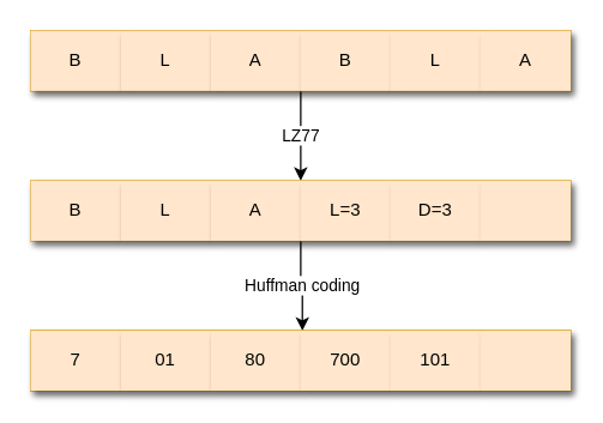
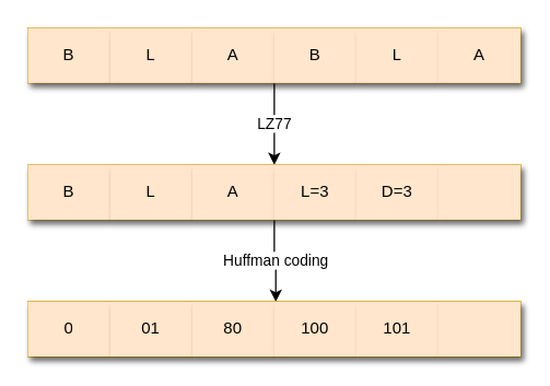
  <mxCell id="0" />
  <mxCell id="1" parent="0" />
  <mxCell id="2" value="LZ77" style="edgeStyle=orthogonalEdgeStyle;rounded=0;orthogonalLoop=1;jettySize=auto;html=1;exitX=0.5;exitY=1;exitDx=0;exitDy=0;" edge="1" parent="1" source="3" target="12"><mxGeometry relative="1" as="geometry" /></mxCell>
  <mxCell id="3" value="" style="shape=table;html=1;whiteSpace=wrap;startSize=0;container=1;collapsible=0;childLayout=tableLayout;columnLines=0;rowLines=0;strokeColor=#d79b00;swimlaneFillColor=none;shadow=1;sketch=0;fillColor=#ffe6cc;" vertex="1" parent="1"><mxGeometry x="20" y="20" width="360" height="40" as="geometry" /></mxCell>
  <mxCell id="4" value="" style="shape=tableRow;horizontal=0;startSize=0;swimlaneHead=0;swimlaneBody=0;top=0;left=0;bottom=0;right=0;collapsible=0;dropTarget=0;fillColor=#ffe6cc;points=[[0,0.5],[1,0.5]];portConstraint=eastwest;strokeColor=#d79b00;swimlaneFillColor=none;shadow=1;sketch=0;" vertex="1" parent="3"><mxGeometry width="360" height="40" as="geometry" /></mxCell>
  <mxCell id="5" value="B" style="shape=partialRectangle;html=1;whiteSpace=wrap;connectable=0;fillColor=#ffe6cc;top=0;left=0;bottom=0;right=0;overflow=hidden;fontSize=12;strokeColor=#d79b00;swimlaneFillColor=none;shadow=1;sketch=0;" vertex="1" parent="4"><mxGeometry width="60" height="40" as="geometry"><mxRectangle width="60" height="40" as="alternateBounds" /></mxGeometry></mxCell>
  <mxCell id="6" value="L" style="shape=partialRectangle;html=1;whiteSpace=wrap;connectable=0;fillColor=#ffe6cc;top=0;left=0;bottom=0;right=0;overflow=hidden;fontSize=12;strokeColor=#d79b00;swimlaneFillColor=none;shadow=1;sketch=0;" vertex="1" parent="4"><mxGeometry x="60" width="60" height="40" as="geometry"><mxRectangle width="60" height="40" as="alternateBounds" /></mxGeometry></mxCell>
  <mxCell id="7" value="A" style="shape=partialRectangle;html=1;whiteSpace=wrap;connectable=0;fillColor=#ffe6cc;top=0;left=0;bottom=0;right=0;overflow=hidden;fontSize=12;strokeColor=#d79b00;swimlaneFillColor=none;shadow=1;sketch=0;" vertex="1" parent="4"><mxGeometry x="120" width="60" height="40" as="geometry"><mxRectangle width="60" height="40" as="alternateBounds" /></mxGeometry></mxCell>
  <mxCell id="8" value="B" style="shape=partialRectangle;html=1;whiteSpace=wrap;connectable=0;fillColor=#ffe6cc;top=0;left=0;bottom=0;right=0;overflow=hidden;fontSize=12;strokeColor=#d79b00;swimlaneFillColor=none;shadow=1;sketch=0;" vertex="1" parent="4"><mxGeometry x="180" width="60" height="40" as="geometry"><mxRectangle width="60" height="40" as="alternateBounds" /></mxGeometry></mxCell>
  <mxCell id="9" value="L" style="shape=partialRectangle;html=1;whiteSpace=wrap;connectable=0;fillColor=#ffe6cc;top=0;left=0;bottom=0;right=0;overflow=hidden;fontSize=12;strokeColor=#d79b00;swimlaneFillColor=none;shadow=1;sketch=0;" vertex="1" parent="4"><mxGeometry x="240" width="60" height="40" as="geometry"><mxRectangle width="60" height="40" as="alternateBounds" /></mxGeometry></mxCell>
  <mxCell id="10" value="A" style="shape=partialRectangle;html=1;whiteSpace=wrap;connectable=0;fillColor=#ffe6cc;top=0;left=0;bottom=0;right=0;overflow=hidden;fontSize=12;strokeColor=#d79b00;swimlaneFillColor=none;shadow=1;sketch=0;" vertex="1" parent="4"><mxGeometry x="300" width="60" height="40" as="geometry"><mxRectangle width="60" height="40" as="alternateBounds" /></mxGeometry></mxCell>
  <mxCell id="11" value="Huffman coding" style="edgeStyle=orthogonalEdgeStyle;rounded=0;orthogonalLoop=1;jettySize=auto;html=1;exitX=0.5;exitY=1;exitDx=0;exitDy=0;entryX=0.503;entryY=0;entryDx=0;entryDy=0;entryPerimeter=0;" edge="1" parent="1" source="12" target="21"><mxGeometry relative="1" as="geometry" /></mxCell>
  <mxCell id="12" value="" style="shape=table;html=1;whiteSpace=wrap;startSize=0;container=1;collapsible=0;childLayout=tableLayout;columnLines=0;rowLines=0;strokeColor=#d79b00;swimlaneFillColor=none;shadow=1;sketch=0;fillColor=#ffe6cc;" vertex="1" parent="1"><mxGeometry x="20" y="120" width="360" height="40" as="geometry" /></mxCell>
  <mxCell id="13" value="" style="shape=tableRow;horizontal=0;startSize=0;swimlaneHead=0;swimlaneBody=0;top=0;left=0;bottom=0;right=0;collapsible=0;dropTarget=0;fillColor=#ffe6cc;points=[[0,0.5],[1,0.5]];portConstraint=eastwest;strokeColor=#d79b00;swimlaneFillColor=none;shadow=1;sketch=0;" vertex="1" parent="12"><mxGeometry width="360" height="40" as="geometry" /></mxCell>
  <mxCell id="14" value="B" style="shape=partialRectangle;html=1;whiteSpace=wrap;connectable=0;fillColor=#ffe6cc;top=0;left=0;bottom=0;right=0;overflow=hidden;fontSize=12;strokeColor=#d79b00;swimlaneFillColor=none;shadow=1;sketch=0;" vertex="1" parent="13"><mxGeometry width="60" height="40" as="geometry"><mxRectangle width="60" height="40" as="alternateBounds" /></mxGeometry></mxCell>
  <mxCell id="15" value="L" style="shape=partialRectangle;html=1;whiteSpace=wrap;connectable=0;fillColor=#ffe6cc;top=0;left=0;bottom=0;right=0;overflow=hidden;fontSize=12;strokeColor=#d79b00;swimlaneFillColor=none;shadow=1;sketch=0;" vertex="1" parent="13"><mxGeometry x="60" width="60" height="40" as="geometry"><mxRectangle width="60" height="40" as="alternateBounds" /></mxGeometry></mxCell>
  <mxCell id="16" value="A" style="shape=partialRectangle;html=1;whiteSpace=wrap;connectable=0;fillColor=#ffe6cc;top=0;left=0;bottom=0;right=0;overflow=hidden;fontSize=12;strokeColor=#d79b00;swimlaneFillColor=none;shadow=1;sketch=0;" vertex="1" parent="13"><mxGeometry x="120" width="60" height="40" as="geometry"><mxRectangle width="60" height="40" as="alternateBounds" /></mxGeometry></mxCell>
  <mxCell id="17" value="L=3" style="shape=partialRectangle;html=1;whiteSpace=wrap;connectable=0;fillColor=#ffe6cc;top=0;left=0;bottom=0;right=0;overflow=hidden;fontSize=12;strokeColor=#d79b00;swimlaneFillColor=none;shadow=1;sketch=0;" vertex="1" parent="13"><mxGeometry x="180" width="60" height="40" as="geometry"><mxRectangle width="60" height="40" as="alternateBounds" /></mxGeometry></mxCell>
  <mxCell id="18" value="D=3" style="shape=partialRectangle;html=1;whiteSpace=wrap;connectable=0;fillColor=#ffe6cc;top=0;left=0;bottom=0;right=0;overflow=hidden;fontSize=12;strokeColor=#d79b00;swimlaneFillColor=none;shadow=1;sketch=0;" vertex="1" parent="13"><mxGeometry x="240" width="60" height="40" as="geometry"><mxRectangle width="60" height="40" as="alternateBounds" /></mxGeometry></mxCell>
  <mxCell id="19" value="" style="shape=partialRectangle;html=1;whiteSpace=wrap;connectable=0;fillColor=#ffe6cc;top=0;left=0;bottom=0;right=0;overflow=hidden;fontSize=12;strokeColor=#d79b00;swimlaneFillColor=none;shadow=1;sketch=0;" vertex="1" parent="13"><mxGeometry x="300" width="60" height="40" as="geometry"><mxRectangle width="60" height="40" as="alternateBounds" /></mxGeometry></mxCell>
  <mxCell id="20" value="" style="shape=table;html=1;whiteSpace=wrap;startSize=0;container=1;collapsible=0;childLayout=tableLayout;columnLines=0;rowLines=0;strokeColor=#d79b00;swimlaneFillColor=none;shadow=1;sketch=0;fillColor=#ffe6cc;" vertex="1" parent="1"><mxGeometry x="20" y="220" width="360" height="40" as="geometry" /></mxCell>
  <mxCell id="21" value="" style="shape=tableRow;horizontal=0;startSize=0;swimlaneHead=0;swimlaneBody=0;top=0;left=0;bottom=0;right=0;collapsible=0;dropTarget=0;fillColor=#ffe6cc;points=[[0,0.5],[1,0.5]];portConstraint=eastwest;strokeColor=#d79b00;swimlaneFillColor=none;shadow=1;sketch=0;" vertex="1" parent="20"><mxGeometry width="360" height="40" as="geometry" /></mxCell>
- <mxCell id="22" value="7" style="shape=partialRectangle;html=1;whiteSpace=wrap;connectable=0;fillColor=#ffe6cc;top=0;left=0;bottom=0;right=0;overflow=hidden;fontSize=12;strokeColor=#d79b00;swimlaneFillColor=none;shadow=1;sketch=0;" vertex="1" parent="21"><mxGeometry width="60" height="40" as="geometry"><mxRectangle width="60" height="40" as="alternateBounds" /></mxGeometry></mxCell>
+ <mxCell id="22" value="0" style="shape=partialRectangle;html=1;whiteSpace=wrap;connectable=0;fillColor=#ffe6cc;top=0;left=0;bottom=0;right=0;overflow=hidden;fontSize=12;strokeColor=#d79b00;swimlaneFillColor=none;shadow=1;sketch=0;" vertex="1" parent="21"><mxGeometry width="60" height="40" as="geometry"><mxRectangle width="60" height="40" as="alternateBounds" /></mxGeometry></mxCell>
  <mxCell id="23" value="01" style="shape=partialRectangle;html=1;whiteSpace=wrap;connectable=0;fillColor=#ffe6cc;top=0;left=0;bottom=0;right=0;overflow=hidden;fontSize=12;strokeColor=#d79b00;swimlaneFillColor=none;shadow=1;sketch=0;" vertex="1" parent="21"><mxGeometry x="60" width="60" height="40" as="geometry"><mxRectangle width="60" height="40" as="alternateBounds" /></mxGeometry></mxCell>
  <mxCell id="24" value="80" style="shape=partialRectangle;html=1;whiteSpace=wrap;connectable=0;fillColor=#ffe6cc;top=0;left=0;bottom=0;right=0;overflow=hidden;fontSize=12;strokeColor=#d79b00;swimlaneFillColor=none;shadow=1;sketch=0;" vertex="1" parent="21"><mxGeometry x="120" width="60" height="40" as="geometry"><mxRectangle width="60" height="40" as="alternateBounds" /></mxGeometry></mxCell>
- <mxCell id="25" value="700" style="shape=partialRectangle;html=1;whiteSpace=wrap;connectable=0;fillColor=#ffe6cc;top=0;left=0;bottom=0;right=0;overflow=hidden;fontSize=12;strokeColor=#d79b00;swimlaneFillColor=none;shadow=1;sketch=0;" vertex="1" parent="21"><mxGeometry x="180" width="60" height="40" as="geometry"><mxRectangle width="60" height="40" as="alternateBounds" /></mxGeometry></mxCell>
+ <mxCell id="25" value="100" style="shape=partialRectangle;html=1;whiteSpace=wrap;connectable=0;fillColor=#ffe6cc;top=0;left=0;bottom=0;right=0;overflow=hidden;fontSize=12;strokeColor=#d79b00;swimlaneFillColor=none;shadow=1;sketch=0;" vertex="1" parent="21"><mxGeometry x="180" width="60" height="40" as="geometry"><mxRectangle width="60" height="40" as="alternateBounds" /></mxGeometry></mxCell>
  <mxCell id="26" value="101" style="shape=partialRectangle;html=1;whiteSpace=wrap;connectable=0;fillColor=#ffe6cc;top=0;left=0;bottom=0;right=0;overflow=hidden;fontSize=12;strokeColor=#d79b00;swimlaneFillColor=none;shadow=1;sketch=0;" vertex="1" parent="21"><mxGeometry x="240" width="60" height="40" as="geometry"><mxRectangle width="60" height="40" as="alternateBounds" /></mxGeometry></mxCell>
  <mxCell id="27" value="" style="shape=partialRectangle;html=1;whiteSpace=wrap;connectable=0;fillColor=#ffe6cc;top=0;left=0;bottom=0;right=0;overflow=hidden;fontSize=12;strokeColor=#d79b00;swimlaneFillColor=none;shadow=1;sketch=0;" vertex="1" parent="21"><mxGeometry x="300" width="60" height="40" as="geometry"><mxRectangle width="60" height="40" as="alternateBounds" /></mxGeometry></mxCell>
